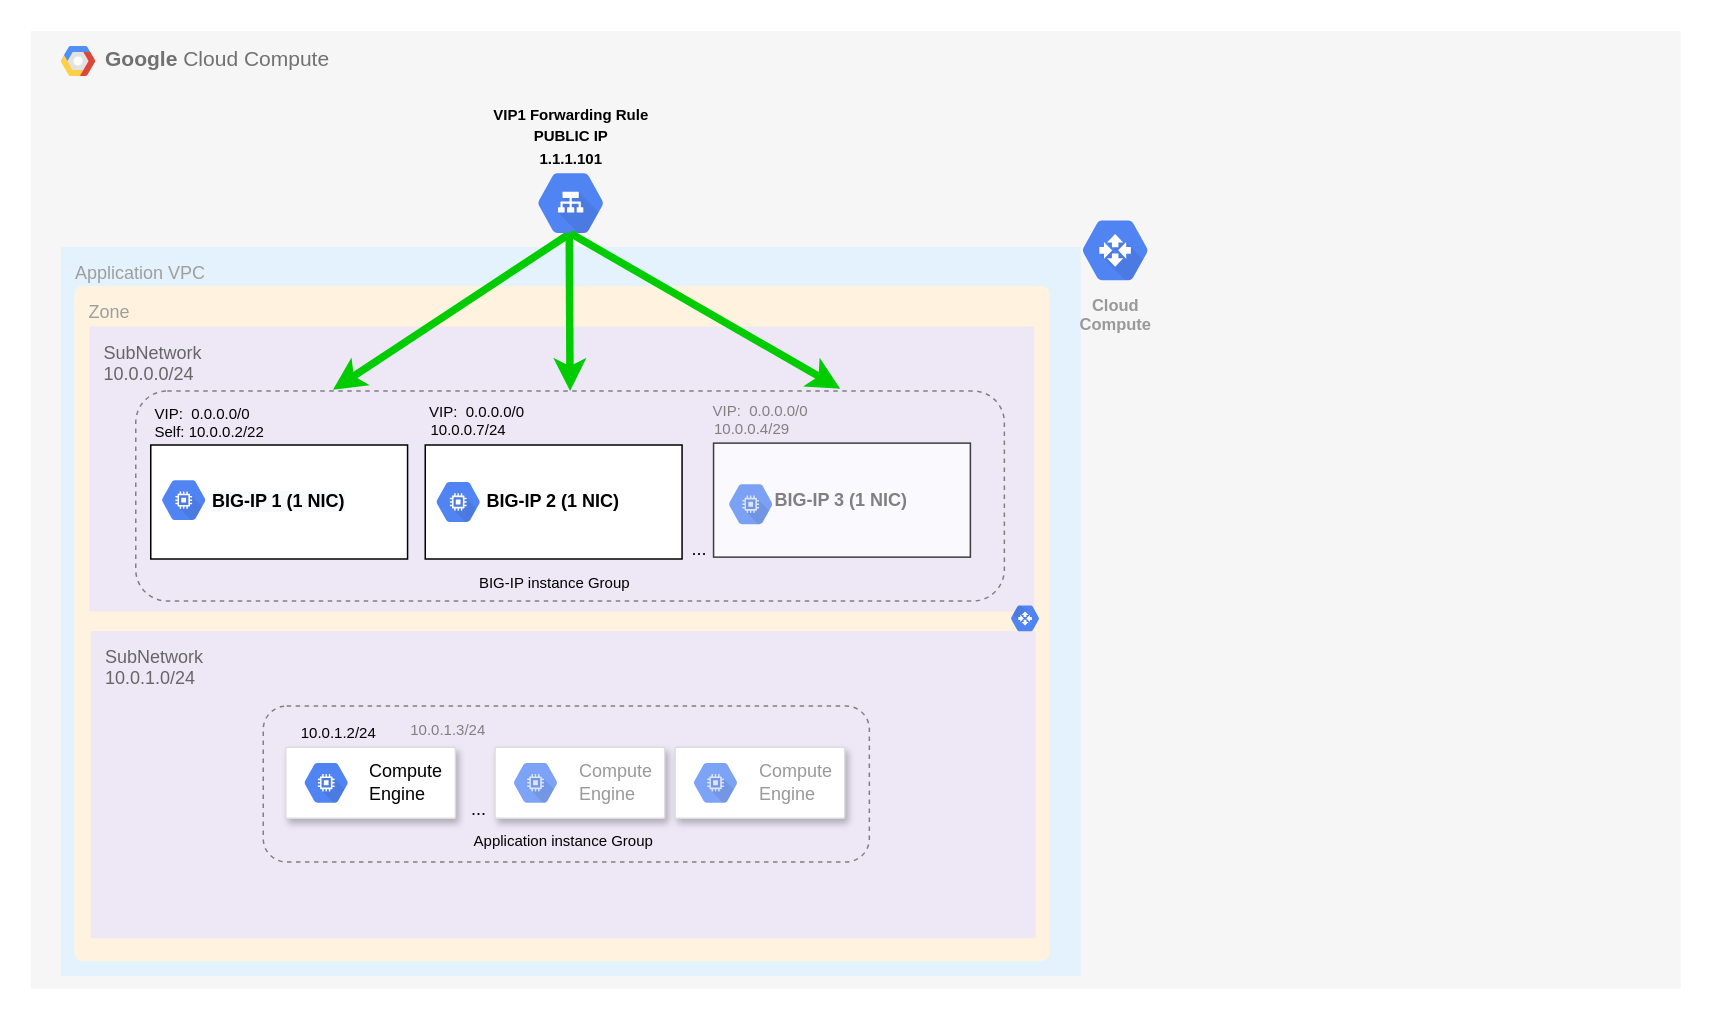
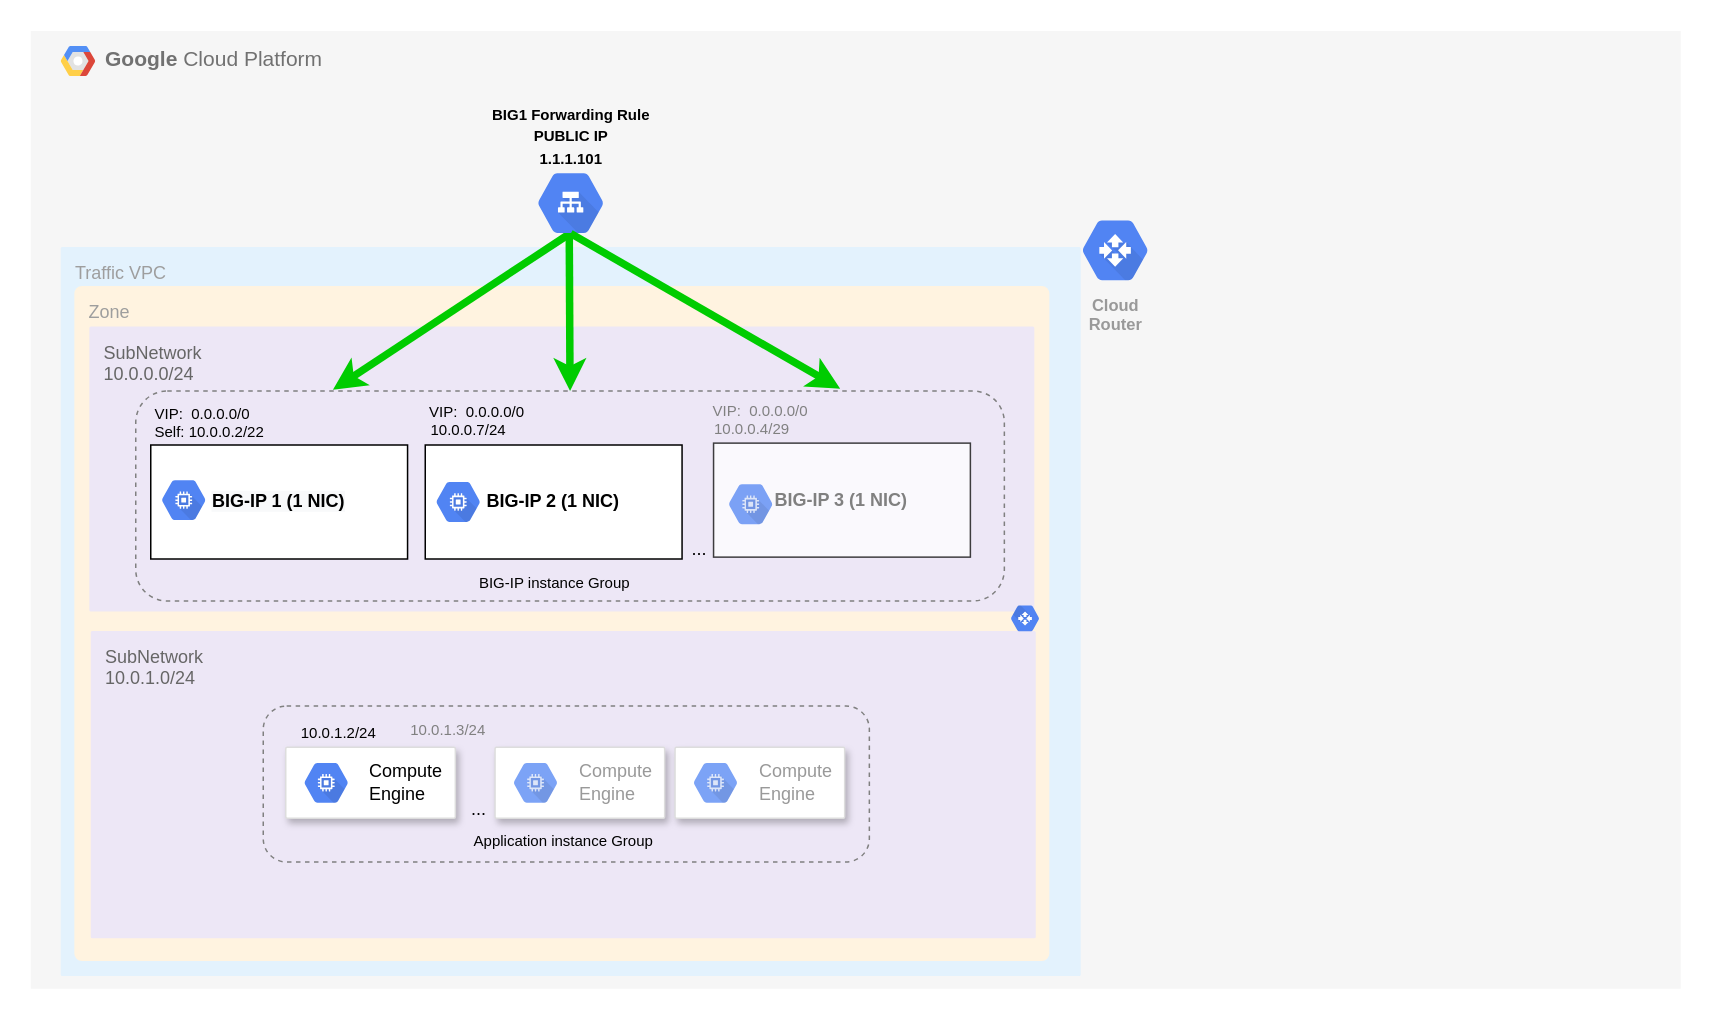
  <mxCell id="0" />
  <mxCell id="1" parent="0" />
- <mxCell id="2" value="&lt;b&gt;Google &lt;/b&gt;Cloud Compute" style="fillColor=#F6F6F6;strokeColor=none;shadow=0;gradientColor=none;fontSize=14;align=left;spacing=10;fontColor=#717171;9E9E9E;verticalAlign=top;spacingTop=-4;fontStyle=0;spacingLeft=40;html=1;" parent="1" vertex="1"><mxGeometry y="20" width="1100" height="638.5" as="geometry" x="20" /></mxCell>
+ <mxCell id="2" value="&lt;b&gt;Google &lt;/b&gt;Cloud Platform" style="fillColor=#F6F6F6;strokeColor=none;shadow=0;gradientColor=none;fontSize=14;align=left;spacing=10;fontColor=#717171;9E9E9E;verticalAlign=top;spacingTop=-4;fontStyle=0;spacingLeft=40;html=1;" parent="1" vertex="1"><mxGeometry y="20" width="1100" height="638.5" as="geometry" x="20" /></mxCell>
  <mxCell id="3" value="" style="shape=mxgraph.gcp2.google_cloud_platform;fillColor=#F6F6F6;strokeColor=none;shadow=0;gradientColor=none;" parent="2" vertex="1"><mxGeometry width="23" height="20" relative="1" as="geometry"><mxPoint x="20" y="10" as="offset" /></mxGeometry></mxCell>
- <mxCell id="4" value="Application VPC" style="points=[[0,0,0],[0.25,0,0],[0.5,0,0],[0.75,0,0],[1,0,0],[1,0.25,0],[1,0.5,0],[1,0.75,0],[1,1,0],[0.75,1,0],[0.5,1,0],[0.25,1,0],[0,1,0],[0,0.75,0],[0,0.5,0],[0,0.25,0]];rounded=1;absoluteArcSize=1;arcSize=2;html=1;strokeColor=none;gradientColor=none;shadow=0;dashed=0;fontSize=12;fontColor=#9E9E9E;align=left;verticalAlign=top;spacing=10;spacingTop=-4;fillColor=#E3F2FD;" parent="2" vertex="1"><mxGeometry x="20" y="144.03" width="680" height="485.97" as="geometry" /></mxCell>
+ <mxCell id="4" value="Traffic VPC" style="points=[[0,0,0],[0.25,0,0],[0.5,0,0],[0.75,0,0],[1,0,0],[1,0.25,0],[1,0.5,0],[1,0.75,0],[1,1,0],[0.75,1,0],[0.5,1,0],[0.25,1,0],[0,1,0],[0,0.75,0],[0,0.5,0],[0,0.25,0]];rounded=1;absoluteArcSize=1;arcSize=2;html=1;strokeColor=none;gradientColor=none;shadow=0;dashed=0;fontSize=12;fontColor=#9E9E9E;align=left;verticalAlign=top;spacing=10;spacingTop=-4;fillColor=#E3F2FD;" parent="2" vertex="1"><mxGeometry x="20" y="144.03" width="680" height="485.97" as="geometry" /></mxCell>
  <mxCell id="5" value="Zone" style="points=[[0,0,0],[0.25,0,0],[0.5,0,0],[0.75,0,0],[1,0,0],[1,0.25,0],[1,0.5,0],[1,0.75,0],[1,1,0],[0.75,1,0],[0.5,1,0],[0.25,1,0],[0,1,0],[0,0.75,0],[0,0.5,0],[0,0.25,0]];rounded=1;absoluteArcSize=1;arcSize=10;html=1;strokeColor=none;gradientColor=none;shadow=0;dashed=0;fontSize=12;fontColor=#9E9E9E;align=left;verticalAlign=top;spacing=10;spacingTop=-4;fillColor=#FFF3E0;" parent="4" vertex="1"><mxGeometry width="650" height="450" relative="1" as="geometry"><mxPoint x="9.07" y="25.97" as="offset" /></mxGeometry></mxCell>
  <mxCell id="6" value="&lt;font color=&quot;#666666&quot;&gt;SubNetwork&lt;br&gt;10.0.0.0/24&lt;/font&gt;" style="points=[[0,0,0],[0.25,0,0],[0.5,0,0],[0.75,0,0],[1,0,0],[1,0.25,0],[1,0.5,0],[1,0.75,0],[1,1,0],[0.75,1,0],[0.5,1,0],[0.25,1,0],[0,1,0],[0,0.75,0],[0,0.5,0],[0,0.25,0]];rounded=1;absoluteArcSize=1;arcSize=2;html=1;strokeColor=none;gradientColor=none;shadow=0;dashed=0;fontSize=12;fontColor=#9E9E9E;align=left;verticalAlign=top;spacing=10;spacingTop=-4;fillColor=#EDE7F6;" parent="5" vertex="1"><mxGeometry width="630" height="190" relative="1" as="geometry"><mxPoint x="10" y="27" as="offset" /></mxGeometry></mxCell>
  <mxCell id="7" value="&lt;font style=&quot;font-size: 10px&quot;&gt;&lt;span&gt;0.0.0.0:http&lt;/span&gt;&lt;/font&gt;" style="text;html=1;align=left;verticalAlign=middle;resizable=0;points=[];autosize=1;fontStyle=1" parent="5" vertex="1"><mxGeometry x="239.934" y="354.882" width="70" height="20" as="geometry" /></mxCell>
  <mxCell id="8" value="&lt;font color=&quot;#666666&quot;&gt;SubNetwork&lt;br&gt;10.0.1.0/24&lt;/font&gt;" style="points=[[0,0,0],[0.25,0,0],[0.5,0,0],[0.75,0,0],[1,0,0],[1,0.25,0],[1,0.5,0],[1,0.75,0],[1,1,0],[0.75,1,0],[0.5,1,0],[0.25,1,0],[0,1,0],[0,0.75,0],[0,0.5,0],[0,0.25,0]];rounded=1;absoluteArcSize=1;arcSize=2;html=1;strokeColor=none;gradientColor=none;shadow=0;dashed=0;fontSize=12;fontColor=#9E9E9E;align=left;verticalAlign=top;spacing=10;spacingTop=-4;fillColor=#EDE7F6;" vertex="1" parent="5"><mxGeometry x="10.93" y="230" width="630" height="204.88" as="geometry" /></mxCell>
  <mxCell id="9" value="" style="strokeColor=#dddddd;shadow=1;strokeWidth=1;rounded=1;absoluteArcSize=1;arcSize=2;" parent="5" vertex="1"><mxGeometry x="140.93" y="307.507" width="113.07" height="47.372" as="geometry" /></mxCell>
  <mxCell id="10" value="&lt;font color=&quot;#000000&quot;&gt;Compute &lt;br&gt;Engine&lt;/font&gt;" style="dashed=0;connectable=0;html=1;fillColor=#5184F3;strokeColor=none;shape=mxgraph.gcp2.hexIcon;prIcon=compute_engine;part=1;labelPosition=right;verticalLabelPosition=middle;align=left;verticalAlign=middle;spacingLeft=5;fontColor=#999999;fontSize=12;" parent="9" vertex="1"><mxGeometry y="0.5" width="44" height="39" relative="1" as="geometry"><mxPoint x="5" y="-19.5" as="offset" /></mxGeometry></mxCell>
  <mxCell id="11" value="&lt;b style=&quot;color: rgb(153 , 153 , 153) ; font-family: &amp;#34;helvetica&amp;#34; ; font-size: 12px ; font-style: normal ; letter-spacing: normal ; text-align: left ; text-indent: 0px ; text-transform: none ; word-spacing: 0px ; background-color: rgb(248 , 249 , 250)&quot;&gt;&lt;font color=&quot;#000000&quot;&gt;BIG-IP 1 (1 NIC)&lt;/font&gt;&lt;/b&gt;" style="rounded=0;whiteSpace=wrap;html=1;" parent="5" vertex="1"><mxGeometry x="50.93" y="106" width="171.21" height="76" as="geometry" /></mxCell>
  <mxCell id="12" value="&lt;b style=&quot;color: rgb(153 , 153 , 153) ; font-family: &amp;#34;helvetica&amp;#34; ; text-align: left&quot;&gt;&lt;font color=&quot;#000000&quot;&gt;BIG-IP 2 (1 NIC)&lt;/font&gt;&lt;/b&gt;" style="rounded=0;whiteSpace=wrap;html=1;" vertex="1" parent="5"><mxGeometry x="233.93" y="106" width="171.21" height="76" as="geometry" /></mxCell>
  <mxCell id="13" value="&lt;b style=&quot;font-family: &amp;#34;helvetica&amp;#34; ; text-align: left&quot;&gt;&lt;font color=&quot;#808080&quot;&gt;BIG-IP 3 (1 NIC)&lt;/font&gt;&lt;/b&gt;" style="rounded=0;whiteSpace=wrap;html=1;opacity=75;" vertex="1" parent="5"><mxGeometry x="426.14" y="104.75" width="171.21" height="76" as="geometry" /></mxCell>
  <mxCell id="14" value="" style="dashed=0;connectable=0;html=1;fillColor=#5184F3;strokeColor=none;shape=mxgraph.gcp2.hexIcon;prIcon=compute_engine;part=1;labelPosition=right;verticalLabelPosition=middle;align=left;verticalAlign=middle;spacingLeft=5;fontColor=#999999;fontSize=12;" vertex="1" parent="5"><mxGeometry x="233.93" y="124.5" width="44" height="39" as="geometry" /></mxCell>
  <mxCell id="15" value="" style="strokeColor=#dddddd;shadow=1;strokeWidth=1;rounded=1;absoluteArcSize=1;arcSize=2;" vertex="1" parent="5"><mxGeometry x="280.47" y="307.507" width="113.07" height="47.372" as="geometry" /></mxCell>
  <mxCell id="16" value="Compute &lt;br&gt;Engine" style="dashed=0;connectable=0;html=1;fillColor=#5184F3;strokeColor=none;shape=mxgraph.gcp2.hexIcon;prIcon=compute_engine;part=1;labelPosition=right;verticalLabelPosition=middle;align=left;verticalAlign=middle;spacingLeft=5;fontColor=#999999;fontSize=12;opacity=75;" vertex="1" parent="15"><mxGeometry y="0.5" width="44" height="39" relative="1" as="geometry"><mxPoint x="5" y="-19.5" as="offset" /></mxGeometry></mxCell>
  <mxCell id="17" value="" style="strokeColor=#dddddd;shadow=1;strokeWidth=1;rounded=1;absoluteArcSize=1;arcSize=2;" vertex="1" parent="5"><mxGeometry x="400.47" y="307.507" width="113.07" height="47.372" as="geometry" /></mxCell>
  <mxCell id="18" value="Compute&lt;br&gt;Engine" style="dashed=0;connectable=0;html=1;fillColor=#5184F3;strokeColor=none;shape=mxgraph.gcp2.hexIcon;prIcon=compute_engine;part=1;labelPosition=right;verticalLabelPosition=middle;align=left;verticalAlign=middle;spacingLeft=5;fontColor=#999999;fontSize=12;opacity=75;" vertex="1" parent="17"><mxGeometry y="0.5" width="44" height="39" relative="1" as="geometry"><mxPoint x="5" y="-19.5" as="offset" /></mxGeometry></mxCell>
  <mxCell id="19" value="&lt;font style=&quot;font-size: 10px&quot;&gt;10.0.1.2/24&lt;/font&gt;" style="text;html=1;align=center;verticalAlign=middle;resizable=0;points=[];autosize=1;" vertex="1" parent="5"><mxGeometry x="140.933" y="287.503" width="70" height="20" as="geometry" /></mxCell>
  <mxCell id="20" value="&lt;font style=&quot;font-size: 10px&quot;&gt;Application instance Group&lt;/font&gt;" style="text;html=1;align=center;verticalAlign=middle;resizable=0;points=[];autosize=1;" parent="5" vertex="1"><mxGeometry x="255.934" y="359.997" width="140" height="20" as="geometry" /></mxCell>
  <mxCell id="21" value="&lt;font style=&quot;font-size: 10px&quot;&gt;BIG-IP instance Group&lt;/font&gt;" style="text;html=1;align=center;verticalAlign=middle;resizable=0;points=[];autosize=1;" vertex="1" parent="5"><mxGeometry x="259.534" y="187.997" width="120" height="20" as="geometry" /></mxCell>
  <mxCell id="22" value="&lt;br&gt;" style="dashed=0;connectable=0;html=1;fillColor=#5184F3;strokeColor=none;shape=mxgraph.gcp2.hexIcon;prIcon=compute_engine;part=1;labelPosition=right;verticalLabelPosition=middle;align=left;verticalAlign=middle;spacingLeft=5;fontColor=#999999;fontSize=12;" parent="5" vertex="1"><mxGeometry x="50.93" y="123.25" width="44" height="39" as="geometry" /></mxCell>
  <mxCell id="23" value="..." style="text;html=1;strokeColor=none;fillColor=none;align=center;verticalAlign=middle;whiteSpace=wrap;rounded=0;opacity=75;" vertex="1" parent="5"><mxGeometry x="396.47" y="167" width="40" height="18" as="geometry" /></mxCell>
  <mxCell id="24" value="" style="rounded=1;whiteSpace=wrap;html=1;fillColor=none;strokeColor=#808080;dashed=1;" vertex="1" parent="5"><mxGeometry x="40.93" y="70" width="579.07" height="140" as="geometry" /></mxCell>
  <mxCell id="25" value="" style="rounded=1;whiteSpace=wrap;html=1;fillColor=none;strokeColor=#808080;dashed=1;" vertex="1" parent="5"><mxGeometry x="125.93" y="280" width="404.07" height="104" as="geometry" /></mxCell>
- <mxCell id="26" value="Cloud&#10;Compute" style="html=1;fillColor=#5184F3;strokeColor=none;verticalAlign=top;labelPosition=center;verticalLabelPosition=bottom;align=center;spacingTop=-6;fontSize=11;fontStyle=1;fontColor=#999999;shape=mxgraph.gcp2.hexIcon;prIcon=cloud_router" parent="2" vertex="1"><mxGeometry x="690" y="117" width="66" height="58.5" as="geometry" /></mxCell>
+ <mxCell id="26" value="Cloud&#10;Router" style="html=1;fillColor=#5184F3;strokeColor=none;verticalAlign=top;labelPosition=center;verticalLabelPosition=bottom;align=center;spacingTop=-6;fontSize=11;fontStyle=1;fontColor=#999999;shape=mxgraph.gcp2.hexIcon;prIcon=cloud_router" parent="2" vertex="1"><mxGeometry x="690" y="117" width="66" height="58.5" as="geometry" /></mxCell>
  <mxCell id="27" style="edgeStyle=orthogonalEdgeStyle;rounded=0;orthogonalLoop=1;jettySize=auto;html=1;exitX=0.5;exitY=1;exitDx=0;exitDy=0;exitPerimeter=0;" parent="2" edge="1"><mxGeometry relative="1" as="geometry"><mxPoint x="360" y="400.0" as="sourcePoint" /><mxPoint x="360" y="400.0" as="targetPoint" /></mxGeometry></mxCell>
  <mxCell id="28" value="" style="endArrow=classic;html=1;exitX=0.5;exitY=0.84;exitDx=0;exitDy=0;exitPerimeter=0;strokeColor=#00CC00;strokeWidth=5;gradientColor=none;entryX=0.227;entryY=-0.006;entryDx=0;entryDy=0;entryPerimeter=0;" parent="2" source="29" edge="1" target="24"><mxGeometry width="50" height="50" relative="1" as="geometry"><mxPoint x="251.564" y="104.5" as="sourcePoint" /><mxPoint x="190" y="246" as="targetPoint" /><Array as="points" /></mxGeometry></mxCell>
  <mxCell id="29" value="" style="sketch=0;html=1;fillColor=#5184F3;strokeColor=none;verticalAlign=top;labelPosition=center;verticalLabelPosition=bottom;align=center;spacingTop=-6;fontSize=11;fontStyle=1;fontColor=#999999;shape=mxgraph.gcp2.hexIcon;prIcon=cloud_load_balancing" vertex="1" parent="2"><mxGeometry x="327" y="85.53" width="66" height="58.5" as="geometry" /></mxCell>
- <mxCell id="30" value="&lt;font style=&quot;font-size: 10px&quot;&gt;&lt;b&gt;VIP1 Forwarding Rule&lt;br&gt;PUBLIC IP&lt;br&gt;1.1.1.101&lt;/b&gt;&lt;br&gt;&lt;/font&gt;" style="text;html=1;align=center;verticalAlign=middle;resizable=0;points=[];autosize=1;" parent="2" vertex="1"><mxGeometry x="300.004" y="44.53" width="120" height="50" as="geometry" /></mxCell>
+ <mxCell id="30" value="&lt;font style=&quot;font-size: 10px&quot;&gt;&lt;b&gt;BIG1 Forwarding Rule&lt;br&gt;PUBLIC IP&lt;br&gt;1.1.1.101&lt;/b&gt;&lt;br&gt;&lt;/font&gt;" style="text;html=1;align=center;verticalAlign=middle;resizable=0;points=[];autosize=1;" parent="2" vertex="1"><mxGeometry x="300.004" y="44.53" width="120" height="50" as="geometry" /></mxCell>
  <mxCell id="31" value="" style="endArrow=classic;html=1;strokeColor=#00CC00;strokeWidth=5;gradientColor=none;entryX=0.811;entryY=-0.011;entryDx=0;entryDy=0;entryPerimeter=0;" edge="1" parent="2" target="24"><mxGeometry width="50" height="50" relative="1" as="geometry"><mxPoint x="360" y="135" as="sourcePoint" /><mxPoint x="530" y="236" as="targetPoint" /><Array as="points" /></mxGeometry></mxCell>
  <mxCell id="32" value="&lt;font style=&quot;font-size: 10px&quot;&gt;Self: 10.0.0.2/22&lt;/font&gt;" style="text;html=1;align=left;verticalAlign=middle;resizable=0;points=[];autosize=1;" parent="1" vertex="1"><mxGeometry x="101.004" y="276.749" width="90" height="20" as="geometry" /></mxCell>
  <mxCell id="33" value="&lt;font style=&quot;font-size: 10px&quot;&gt;VIP:&amp;nbsp; 0.0.0.0/0&lt;/font&gt;" style="text;html=1;align=left;verticalAlign=middle;resizable=0;points=[];autosize=1;" parent="1" vertex="1"><mxGeometry x="101.004" y="264.749" width="80" height="20" as="geometry" /></mxCell>
  <mxCell id="34" value="&lt;font style=&quot;font-size: 10px&quot;&gt;10.0.0.7/24&lt;/font&gt;" style="text;html=1;align=left;verticalAlign=middle;resizable=0;points=[];autosize=1;" vertex="1" parent="1"><mxGeometry x="285.004" y="275.749" width="70" height="20" as="geometry" /></mxCell>
  <mxCell id="35" value="&lt;font style=&quot;font-size: 10px&quot;&gt;VIP:&amp;nbsp; 0.0.0.0/0&lt;/font&gt;" style="text;html=1;align=left;verticalAlign=middle;resizable=0;points=[];autosize=1;" vertex="1" parent="1"><mxGeometry x="284.004" y="263.749" width="80" height="20" as="geometry" /></mxCell>
  <mxCell id="36" value="&lt;font style=&quot;font-size: 10px&quot; color=&quot;#808080&quot;&gt;10.0.0.4/29&lt;/font&gt;" style="text;html=1;align=left;verticalAlign=middle;resizable=0;points=[];autosize=1;" vertex="1" parent="1"><mxGeometry x="474.004" y="274.749" width="70" height="20" as="geometry" /></mxCell>
  <mxCell id="37" value="&lt;font style=&quot;font-size: 10px&quot; color=&quot;#808080&quot;&gt;VIP:&amp;nbsp; 0.0.0.0/0&lt;/font&gt;" style="text;html=1;align=left;verticalAlign=middle;resizable=0;points=[];autosize=1;" vertex="1" parent="1"><mxGeometry x="473.004" y="262.749" width="80" height="20" as="geometry" /></mxCell>
  <mxCell id="38" value="" style="endArrow=classic;html=1;exitX=0.5;exitY=0.84;exitDx=0;exitDy=0;exitPerimeter=0;strokeColor=#00CC00;strokeWidth=5;gradientColor=none;entryX=0.5;entryY=0;entryDx=0;entryDy=0;" edge="1" parent="1" target="24"><mxGeometry width="50" height="50" relative="1" as="geometry"><mxPoint x="379" y="154.67" as="sourcePoint" /><mxPoint x="375" y="256" as="targetPoint" /><Array as="points" /></mxGeometry></mxCell>
  <mxCell id="39" value="&lt;br&gt;" style="html=1;fillColor=#5184F3;strokeColor=none;verticalAlign=top;labelPosition=center;verticalLabelPosition=bottom;align=center;spacingTop=-6;fontSize=11;fontStyle=1;fontColor=#999999;shape=mxgraph.gcp2.hexIcon;prIcon=cloud_router;aspect=fixed;direction=west;" vertex="1" parent="1"><mxGeometry x="668.598" y="399.003" width="28.458" height="25.227" as="geometry" /></mxCell>
  <mxCell id="40" value="&lt;font style=&quot;font-size: 10px&quot; color=&quot;#808080&quot;&gt;10.0.1.3/24&lt;/font&gt;" style="text;html=1;align=center;verticalAlign=middle;resizable=0;points=[];autosize=1;" vertex="1" parent="1"><mxGeometry x="263.003" y="476.003" width="70" height="20" as="geometry" /></mxCell>
  <mxCell id="41" value="" style="dashed=0;connectable=0;html=1;fillColor=#5184F3;strokeColor=none;shape=mxgraph.gcp2.hexIcon;prIcon=compute_engine;part=1;labelPosition=right;verticalLabelPosition=middle;align=left;verticalAlign=middle;spacingLeft=5;fontColor=#999999;fontSize=12;opacity=75;" vertex="1" parent="1"><mxGeometry x="478" y="316" width="44" height="39" as="geometry" /></mxCell>
  <mxCell id="42" value="..." style="text;html=1;strokeColor=none;fillColor=none;align=center;verticalAlign=middle;whiteSpace=wrap;rounded=0;opacity=75;" vertex="1" parent="1"><mxGeometry x="299" y="530" width="40" height="18" as="geometry" /></mxCell>
